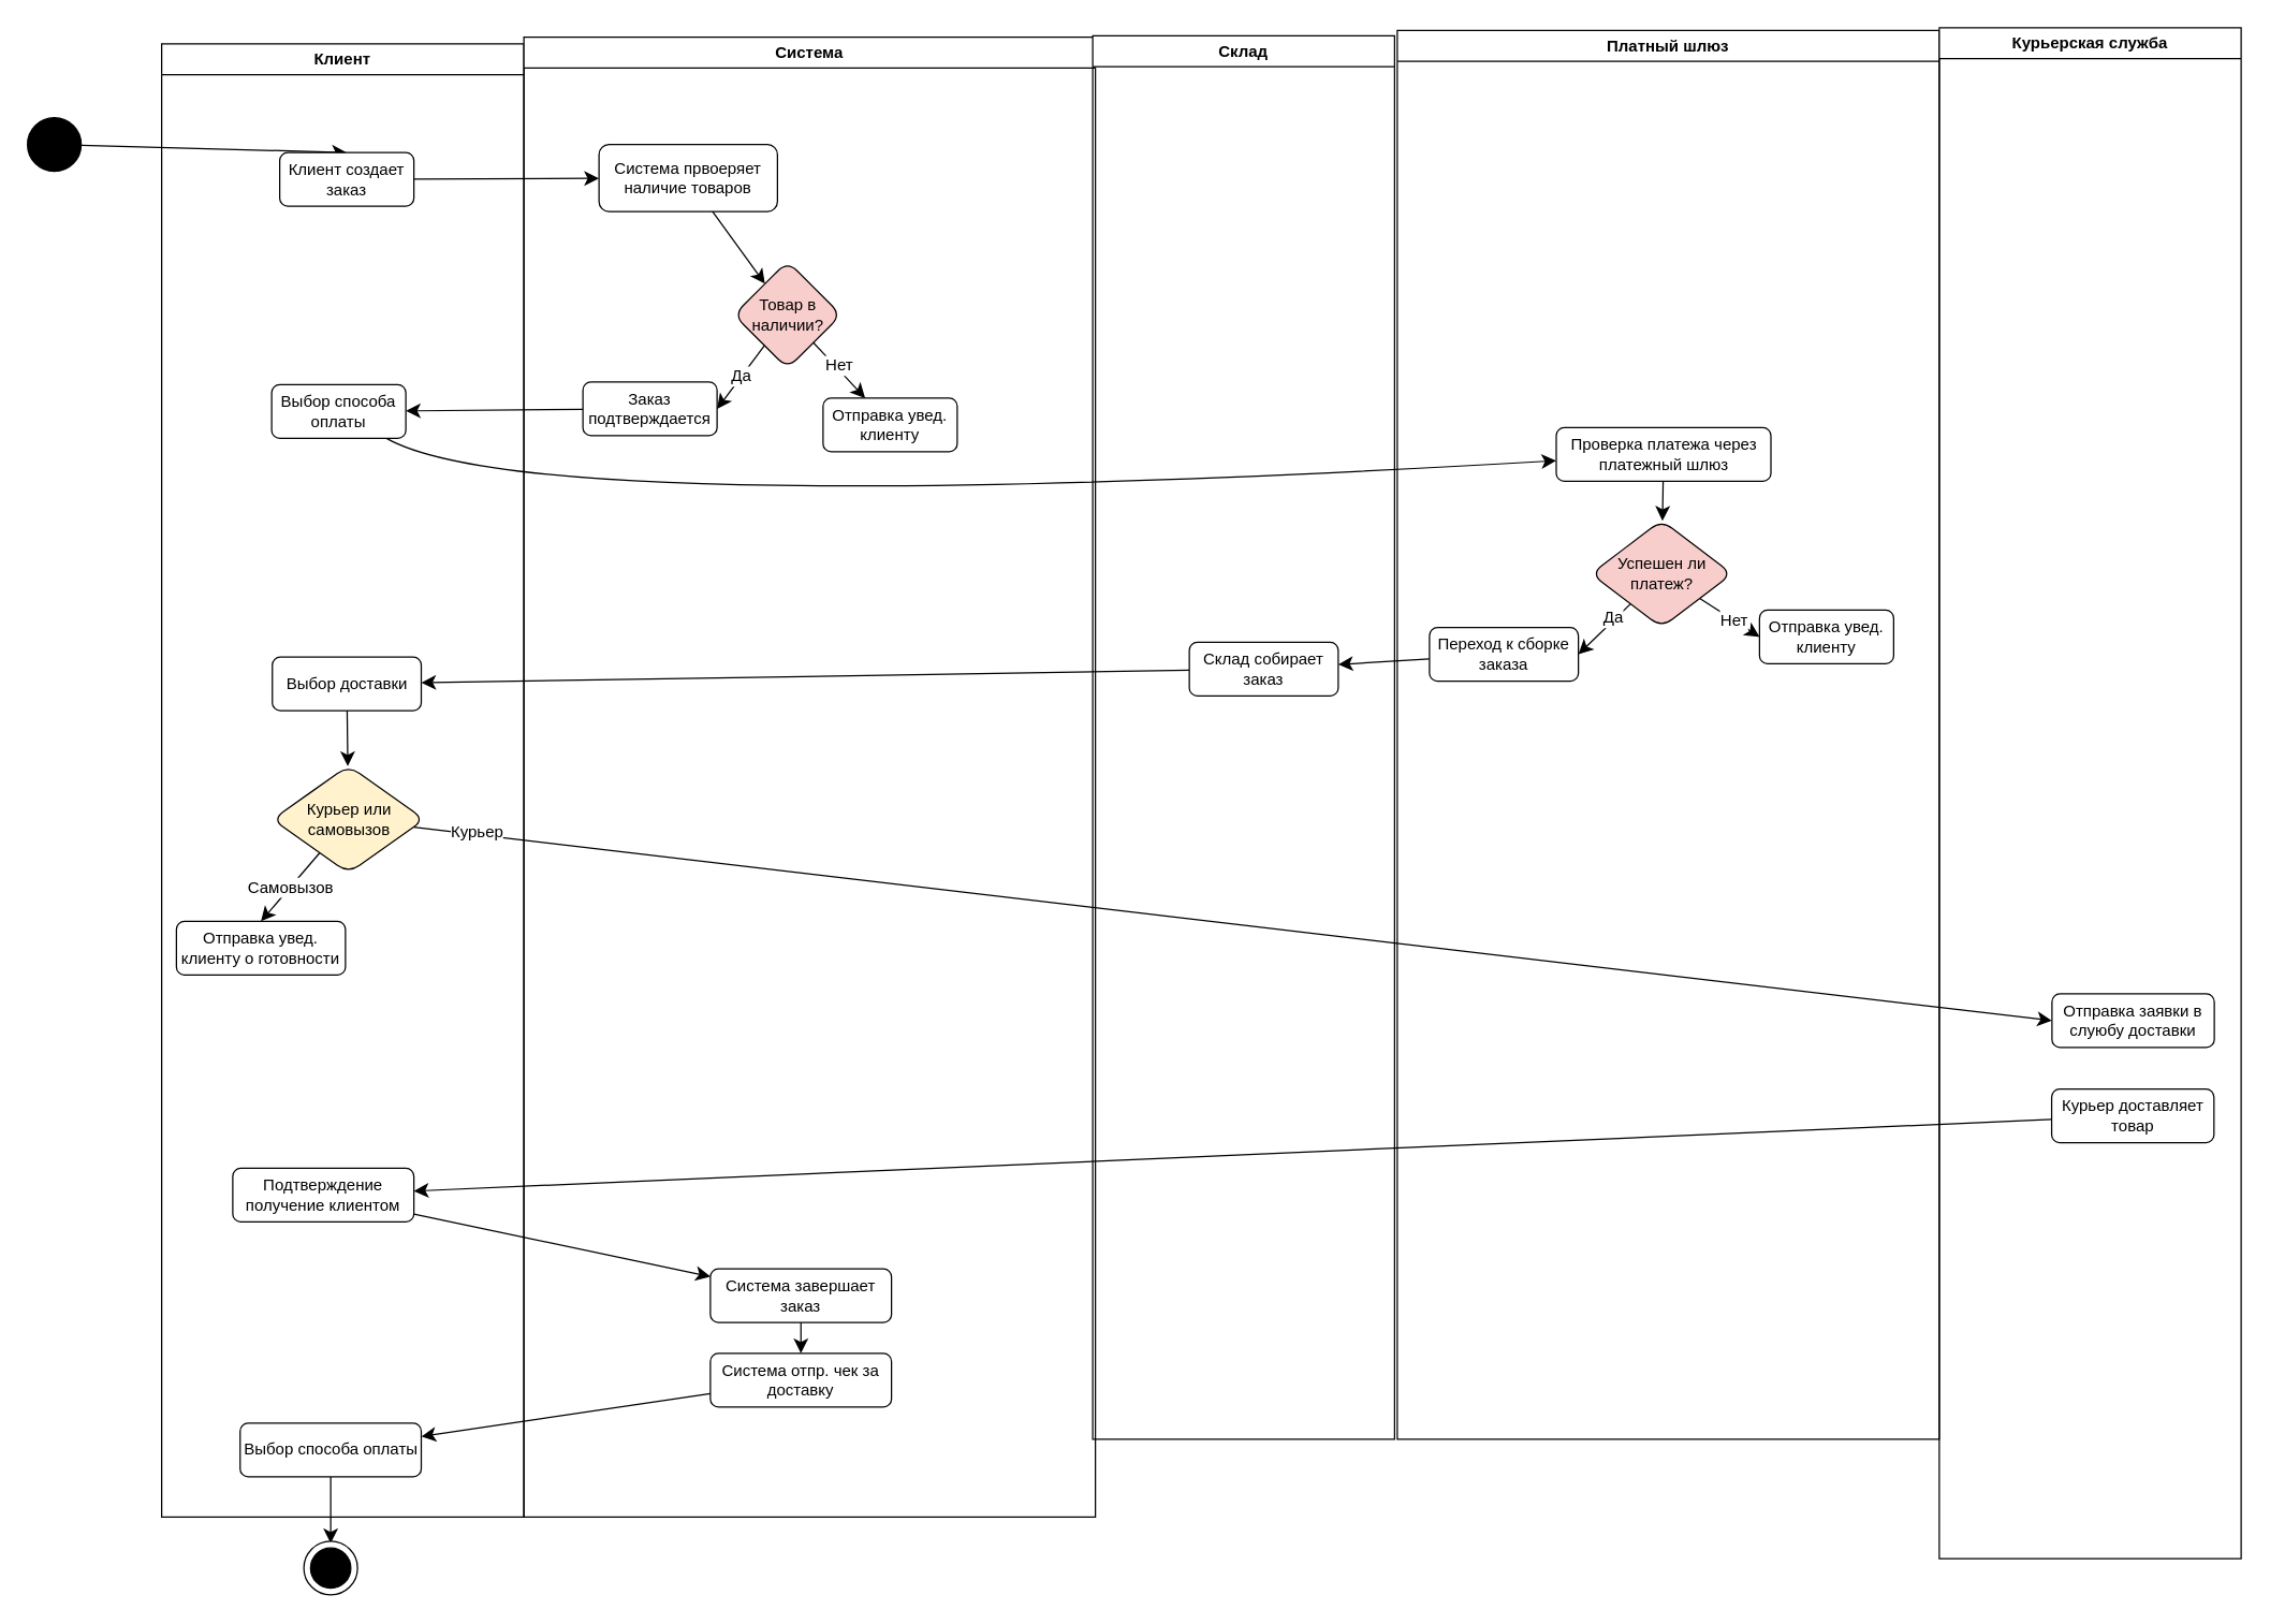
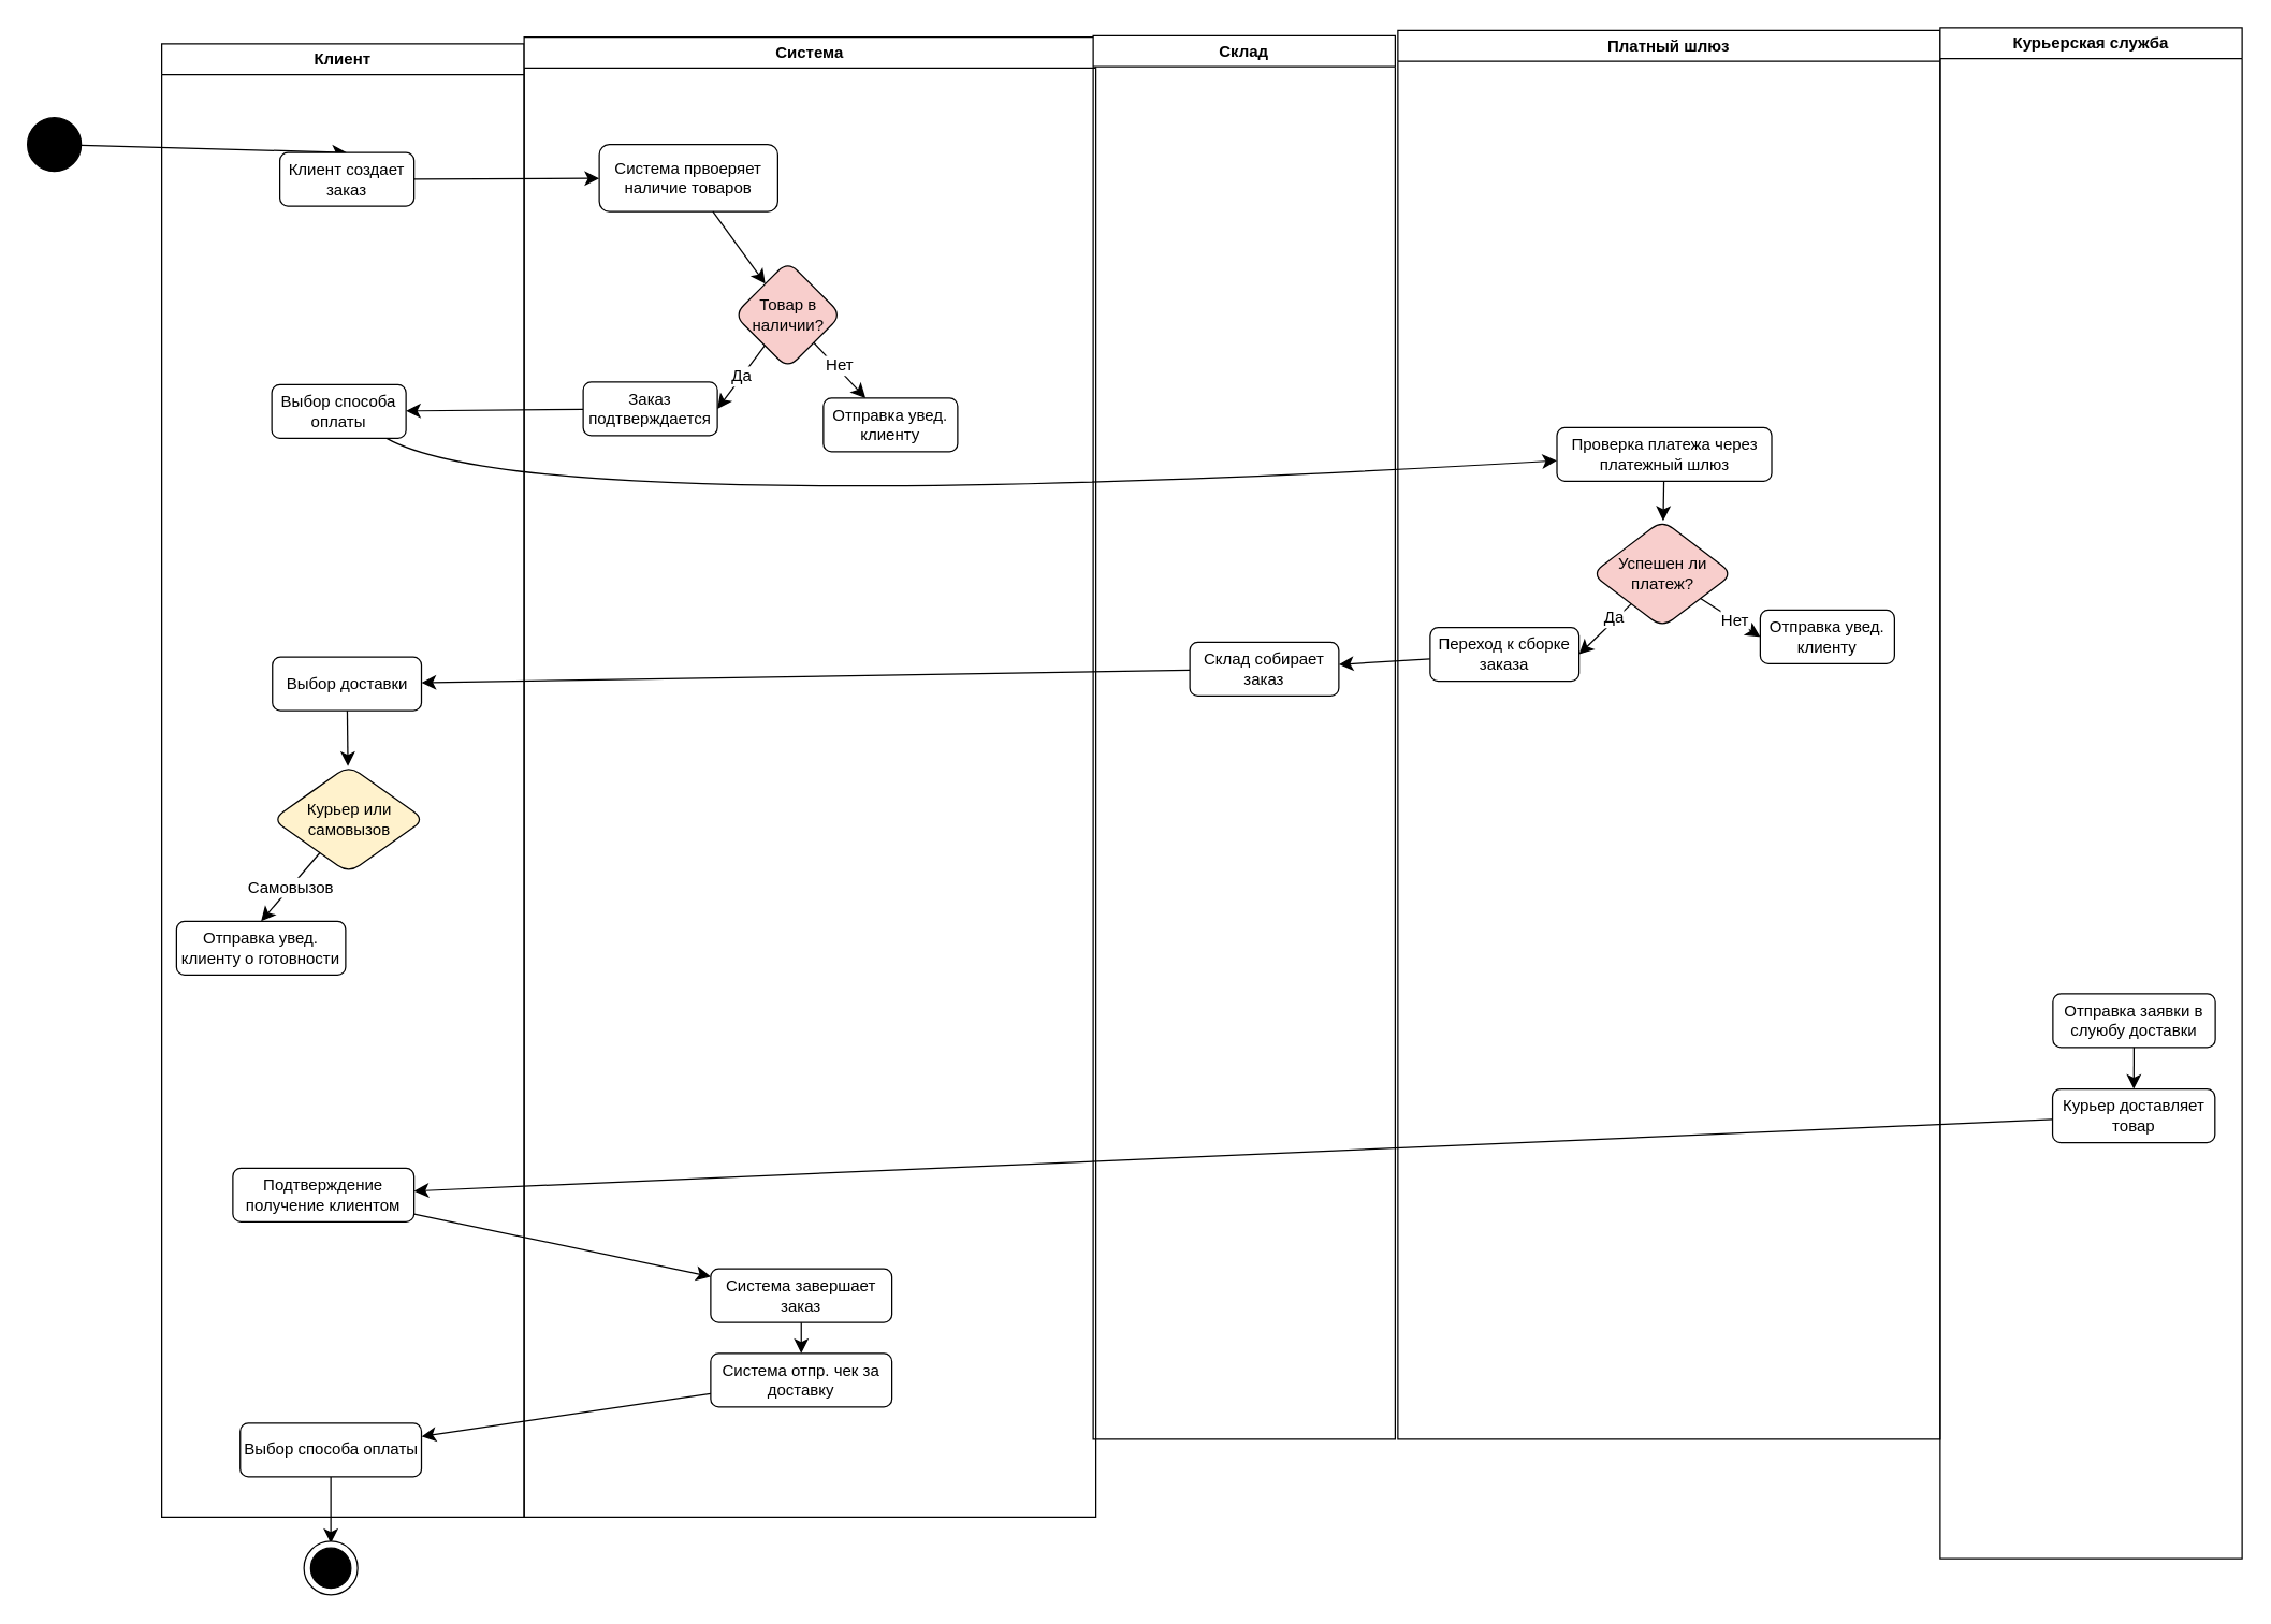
  <mxCell id="0" />
  <mxCell id="1" parent="0" />
  <mxCell id="2" style="edgeStyle=none;curved=1;rounded=0;orthogonalLoop=1;jettySize=auto;html=1;entryX=0.5;entryY=0;entryDx=0;entryDy=0;fontSize=12;startSize=8;endSize=8;" edge="1" parent="1" source="3" target="11"><mxGeometry relative="1" as="geometry" /></mxCell>
  <mxCell id="3" value="" style="shape=ellipse;html=1;fillColor=strokeColor;fontSize=18;fontColor=#ffffff;" vertex="1" parent="1"><mxGeometry x="20" y="87" width="40" height="40" as="geometry" /></mxCell>
  <mxCell id="4" value="" style="edgeStyle=none;curved=1;rounded=0;orthogonalLoop=1;jettySize=auto;html=1;fontSize=12;startSize=8;endSize=8;" edge="1" parent="1" source="11" target="21"><mxGeometry relative="1" as="geometry" /></mxCell>
  <mxCell id="5" value="" style="edgeStyle=none;curved=1;rounded=0;orthogonalLoop=1;jettySize=auto;html=1;fontSize=12;startSize=8;endSize=8;" edge="1" parent="1" source="26" target="12"><mxGeometry relative="1" as="geometry" /></mxCell>
  <mxCell id="6" value="" style="edgeStyle=none;curved=1;rounded=0;orthogonalLoop=1;jettySize=auto;html=1;fontSize=12;startSize=8;endSize=8;" edge="1" parent="1" source="12" target="35"><mxGeometry relative="1" as="geometry"><Array as="points"><mxPoint x="396" y="387" /></Array></mxGeometry></mxCell>
  <mxCell id="7" value="" style="edgeStyle=none;curved=1;rounded=0;orthogonalLoop=1;jettySize=auto;html=1;fontSize=12;startSize=8;endSize=8;" edge="1" parent="1" source="42" target="33"><mxGeometry relative="1" as="geometry" /></mxCell>
  <mxCell id="8" value="" style="edgeStyle=none;curved=1;rounded=0;orthogonalLoop=1;jettySize=auto;html=1;fontSize=12;startSize=8;endSize=8;" edge="1" parent="1" source="33" target="13"><mxGeometry relative="1" as="geometry" /></mxCell>
- <mxCell id="9" value="Курьер" style="edgeStyle=none;curved=1;rounded=0;orthogonalLoop=1;jettySize=auto;html=1;entryX=0;entryY=0.5;entryDx=0;entryDy=0;fontSize=12;startSize=8;endSize=8;" edge="1" parent="1" source="14" target="45"><mxGeometry x="-0.923" y="1" relative="1" as="geometry"><mxPoint as="offset" /></mxGeometry></mxCell>
  <mxCell id="10" value="Клиент" style="swimlane;whiteSpace=wrap;html=1;" vertex="1" parent="1"><mxGeometry x="120" y="32" width="270" height="1098" as="geometry" /></mxCell>
  <mxCell id="11" value="Клиент создает заказ" style="shape=rect;rounded=1;html=1;whiteSpace=wrap;align=center;" vertex="1" parent="10"><mxGeometry x="88" y="81" width="100" height="40" as="geometry" /></mxCell>
  <mxCell id="12" value="Выбор способа оплаты" style="shape=rect;rounded=1;html=1;whiteSpace=wrap;align=center;" vertex="1" parent="10"><mxGeometry x="82" y="254" width="100" height="40" as="geometry" /></mxCell>
  <mxCell id="13" value="Выбор доставки" style="shape=rect;rounded=1;html=1;whiteSpace=wrap;align=center;" vertex="1" parent="10"><mxGeometry x="82.5" y="457" width="111" height="40" as="geometry" /></mxCell>
  <mxCell id="14" value="Курьер или самовызов" style="rhombus;whiteSpace=wrap;html=1;rounded=1;fillColor=#fff2cc;" vertex="1" parent="10"><mxGeometry x="82.5" y="538" width="113.5" height="80" as="geometry" /></mxCell>
  <mxCell id="15" value="" style="edgeStyle=none;curved=1;rounded=0;orthogonalLoop=1;jettySize=auto;html=1;fontSize=12;startSize=8;endSize=8;" edge="1" parent="10" source="13" target="14"><mxGeometry relative="1" as="geometry" /></mxCell>
  <mxCell id="16" value="Отправка увед. клиенту о готовности" style="shape=rect;rounded=1;html=1;whiteSpace=wrap;align=center;" vertex="1" parent="10"><mxGeometry x="11" y="654" width="126" height="40" as="geometry" /></mxCell>
  <mxCell id="17" value="Самовызов" style="edgeStyle=none;curved=1;rounded=0;orthogonalLoop=1;jettySize=auto;html=1;entryX=0.5;entryY=0;entryDx=0;entryDy=0;fontSize=12;startSize=8;endSize=8;" edge="1" parent="10" source="14" target="16"><mxGeometry relative="1" as="geometry" /></mxCell>
  <mxCell id="18" value="Подтверждение получение клиентом" style="shape=rect;rounded=1;html=1;whiteSpace=wrap;align=center;" vertex="1" parent="10"><mxGeometry x="53" y="838" width="135" height="40" as="geometry" /></mxCell>
  <mxCell id="19" value="Выбор способа оплаты" style="shape=rect;rounded=1;html=1;whiteSpace=wrap;align=center;" vertex="1" parent="10"><mxGeometry x="58.5" y="1028" width="135" height="40" as="geometry" /></mxCell>
  <mxCell id="20" value="Система" style="swimlane;whiteSpace=wrap;html=1;" vertex="1" parent="1"><mxGeometry x="390" y="27" width="426" height="1103" as="geometry" /></mxCell>
  <mxCell id="21" value="Система првоеряет наличие товаров" style="shape=rect;rounded=1;html=1;whiteSpace=wrap;align=center;" vertex="1" parent="20"><mxGeometry x="56" y="80" width="133" height="50" as="geometry" /></mxCell>
  <mxCell id="22" value="Да" style="edgeStyle=none;curved=1;rounded=0;orthogonalLoop=1;jettySize=auto;html=1;fontSize=12;startSize=8;endSize=8;entryX=1;entryY=0.5;entryDx=0;entryDy=0;" edge="1" parent="20" source="25" target="26"><mxGeometry relative="1" as="geometry"><mxPoint x="56.5" y="207" as="targetPoint" /></mxGeometry></mxCell>
  <mxCell id="23" style="edgeStyle=none;curved=1;rounded=0;orthogonalLoop=1;jettySize=auto;html=1;fontSize=12;startSize=8;endSize=8;" edge="1" parent="20" source="25" target="27"><mxGeometry relative="1" as="geometry"><mxPoint x="307" y="207" as="targetPoint" /></mxGeometry></mxCell>
  <mxCell id="24" value="Нет" style="edgeLabel;html=1;align=center;verticalAlign=middle;resizable=0;points=[];fontSize=12;" vertex="1" connectable="0" parent="23"><mxGeometry x="-0.109" y="2" relative="1" as="geometry"><mxPoint as="offset" /></mxGeometry></mxCell>
  <mxCell id="25" value="Товар в наличии?" style="rhombus;whiteSpace=wrap;html=1;rounded=1;fillColor=#f8cecc;" vertex="1" parent="20"><mxGeometry x="156.5" y="167" width="80" height="80" as="geometry" /></mxCell>
  <mxCell id="26" value="Заказ подтверждается" style="shape=rect;rounded=1;html=1;whiteSpace=wrap;align=center;" vertex="1" parent="20"><mxGeometry x="44" y="257" width="100" height="40" as="geometry" /></mxCell>
  <mxCell id="27" value="Отправка увед. клиенту" style="shape=rect;rounded=1;html=1;whiteSpace=wrap;align=center;" vertex="1" parent="20"><mxGeometry x="223" y="269" width="100" height="40" as="geometry" /></mxCell>
  <mxCell id="28" value="" style="edgeStyle=none;curved=1;rounded=0;orthogonalLoop=1;jettySize=auto;html=1;fontSize=12;startSize=8;endSize=8;" edge="1" parent="20" source="21" target="25"><mxGeometry relative="1" as="geometry" /></mxCell>
  <mxCell id="29" value="Система завершает заказ" style="shape=rect;rounded=1;html=1;whiteSpace=wrap;align=center;" vertex="1" parent="20"><mxGeometry x="139" y="918" width="135" height="40" as="geometry" /></mxCell>
  <mxCell id="30" value="Система отпр. чек за доставку" style="shape=rect;rounded=1;html=1;whiteSpace=wrap;align=center;" vertex="1" parent="20"><mxGeometry x="139" y="981" width="135" height="40" as="geometry" /></mxCell>
  <mxCell id="31" value="" style="edgeStyle=none;curved=1;rounded=0;orthogonalLoop=1;jettySize=auto;html=1;fontSize=12;startSize=8;endSize=8;" edge="1" parent="20" source="29" target="30"><mxGeometry relative="1" as="geometry" /></mxCell>
  <mxCell id="32" value="Склад" style="swimlane;whiteSpace=wrap;html=1;" vertex="1" parent="1"><mxGeometry x="814" y="26" width="225" height="1046" as="geometry" /></mxCell>
  <mxCell id="33" value="Склад собирает заказ" style="shape=rect;rounded=1;html=1;whiteSpace=wrap;align=center;" vertex="1" parent="32"><mxGeometry x="72" y="452" width="111" height="40" as="geometry" /></mxCell>
  <mxCell id="34" value="Платный шлюз" style="swimlane;whiteSpace=wrap;html=1;" vertex="1" parent="1"><mxGeometry x="1041" y="22" width="404" height="1050" as="geometry" /></mxCell>
  <mxCell id="35" value="Проверка платежа через платежный шлюз" style="shape=rect;rounded=1;html=1;whiteSpace=wrap;align=center;" vertex="1" parent="34"><mxGeometry x="118.5" y="296" width="160" height="40" as="geometry" /></mxCell>
  <mxCell id="36" style="edgeStyle=none;curved=1;rounded=0;orthogonalLoop=1;jettySize=auto;html=1;entryX=0;entryY=0.5;entryDx=0;entryDy=0;fontSize=12;startSize=8;endSize=8;" edge="1" parent="34" source="40" target="41"><mxGeometry relative="1" as="geometry" /></mxCell>
  <mxCell id="37" value="Нет" style="edgeLabel;html=1;align=center;verticalAlign=middle;resizable=0;points=[];fontSize=12;" vertex="1" connectable="0" parent="36"><mxGeometry x="0.101" y="-1" relative="1" as="geometry"><mxPoint x="1" as="offset" /></mxGeometry></mxCell>
  <mxCell id="38" style="edgeStyle=none;curved=1;rounded=0;orthogonalLoop=1;jettySize=auto;html=1;entryX=1;entryY=0.5;entryDx=0;entryDy=0;fontSize=12;startSize=8;endSize=8;" edge="1" parent="34" source="40" target="42"><mxGeometry relative="1" as="geometry" /></mxCell>
  <mxCell id="39" value="Да" style="edgeLabel;html=1;align=center;verticalAlign=middle;resizable=0;points=[];fontSize=12;" vertex="1" connectable="0" parent="38"><mxGeometry x="-0.376" y="-3" relative="1" as="geometry"><mxPoint x="1" as="offset" /></mxGeometry></mxCell>
  <mxCell id="40" value="Успешен ли платеж?" style="rhombus;whiteSpace=wrap;html=1;rounded=1;fillColor=#f8cecc;" vertex="1" parent="34"><mxGeometry x="144.5" y="365" width="105" height="80" as="geometry" /></mxCell>
  <mxCell id="41" value="Отправка увед. клиенту" style="shape=rect;rounded=1;html=1;whiteSpace=wrap;align=center;" vertex="1" parent="34"><mxGeometry x="270" y="432" width="100" height="40" as="geometry" /></mxCell>
  <mxCell id="42" value="Переход к сборке заказа" style="shape=rect;rounded=1;html=1;whiteSpace=wrap;align=center;" vertex="1" parent="34"><mxGeometry x="24" y="445" width="111" height="40" as="geometry" /></mxCell>
  <mxCell id="43" value="" style="edgeStyle=none;curved=1;rounded=0;orthogonalLoop=1;jettySize=auto;html=1;fontSize=12;startSize=8;endSize=8;" edge="1" parent="34" source="35" target="40"><mxGeometry relative="1" as="geometry" /></mxCell>
  <mxCell id="44" value="Курьерская служба" style="swimlane;whiteSpace=wrap;html=1;" vertex="1" parent="1"><mxGeometry x="1445" y="20" width="225" height="1141" as="geometry" /></mxCell>
  <mxCell id="45" value="Отправка заявки в слуюбу доставки" style="shape=rect;rounded=1;html=1;whiteSpace=wrap;align=center;" vertex="1" parent="44"><mxGeometry x="84" y="720" width="121" height="40" as="geometry" /></mxCell>
  <mxCell id="46" value="Курьер доставляет товар" style="shape=rect;rounded=1;html=1;whiteSpace=wrap;align=center;" vertex="1" parent="44"><mxGeometry x="83.75" y="791" width="121" height="40" as="geometry" /></mxCell>
+ <mxCell id="47" value="" style="edgeStyle=none;curved=1;rounded=0;orthogonalLoop=1;jettySize=auto;html=1;fontSize=12;startSize=8;endSize=8;" edge="1" parent="44" source="45" target="46"><mxGeometry relative="1" as="geometry" /></mxCell>
  <mxCell id="48" value="" style="edgeStyle=none;curved=1;rounded=0;orthogonalLoop=1;jettySize=auto;html=1;fontSize=12;startSize=8;endSize=8;" edge="1" parent="1" source="46" target="18"><mxGeometry relative="1" as="geometry" /></mxCell>
  <mxCell id="49" value="" style="edgeStyle=none;curved=1;rounded=0;orthogonalLoop=1;jettySize=auto;html=1;fontSize=12;startSize=8;endSize=8;" edge="1" parent="1" source="18" target="29"><mxGeometry relative="1" as="geometry" /></mxCell>
  <mxCell id="50" value="" style="edgeStyle=none;curved=1;rounded=0;orthogonalLoop=1;jettySize=auto;html=1;fontSize=12;startSize=8;endSize=8;" edge="1" parent="1" source="30" target="19"><mxGeometry relative="1" as="geometry" /></mxCell>
  <mxCell id="51" style="edgeStyle=none;curved=1;rounded=0;orthogonalLoop=1;jettySize=auto;html=1;fontSize=12;startSize=8;endSize=8;" edge="1" parent="1" source="19"><mxGeometry relative="1" as="geometry"><mxPoint x="246" y="1149.522" as="targetPoint" /></mxGeometry></mxCell>
  <mxCell id="52" value="" style="shape=mxgraph.sysml.actFinal;html=1;verticalLabelPosition=bottom;labelBackgroundColor=#ffffff;verticalAlign=top;" vertex="1" parent="1"><mxGeometry x="226" y="1148" width="40" height="40" as="geometry" /></mxCell>
